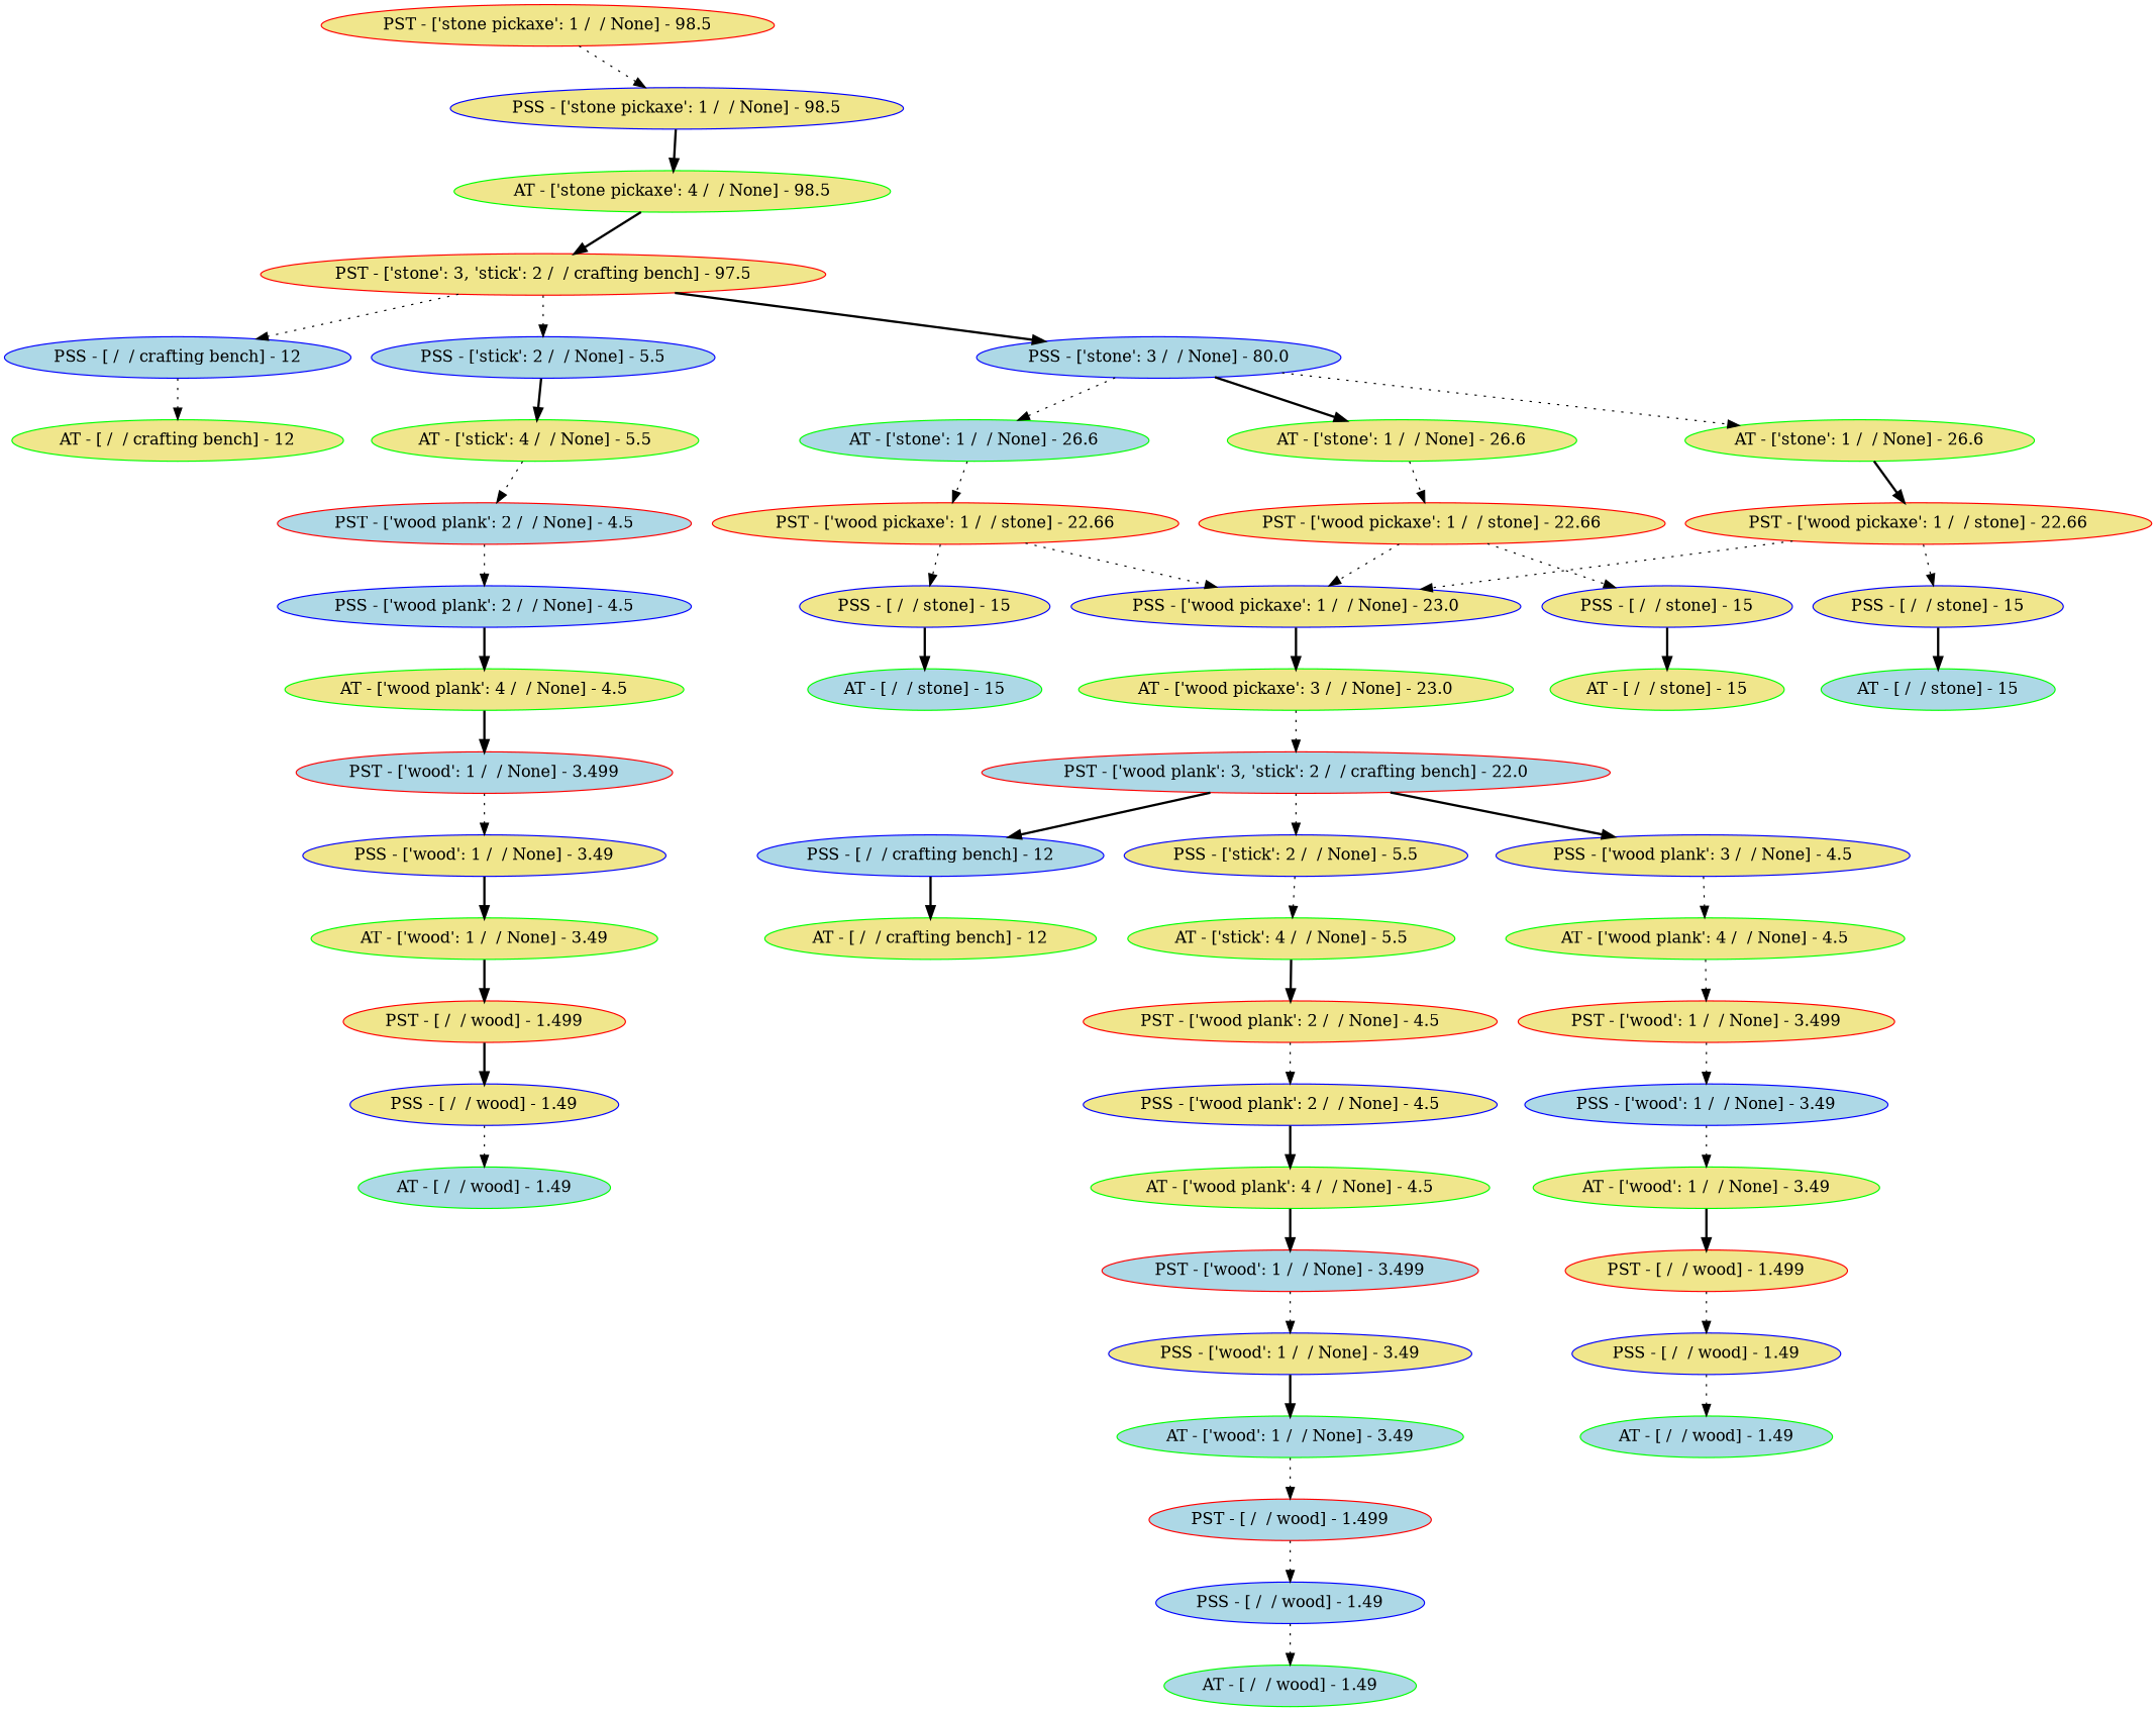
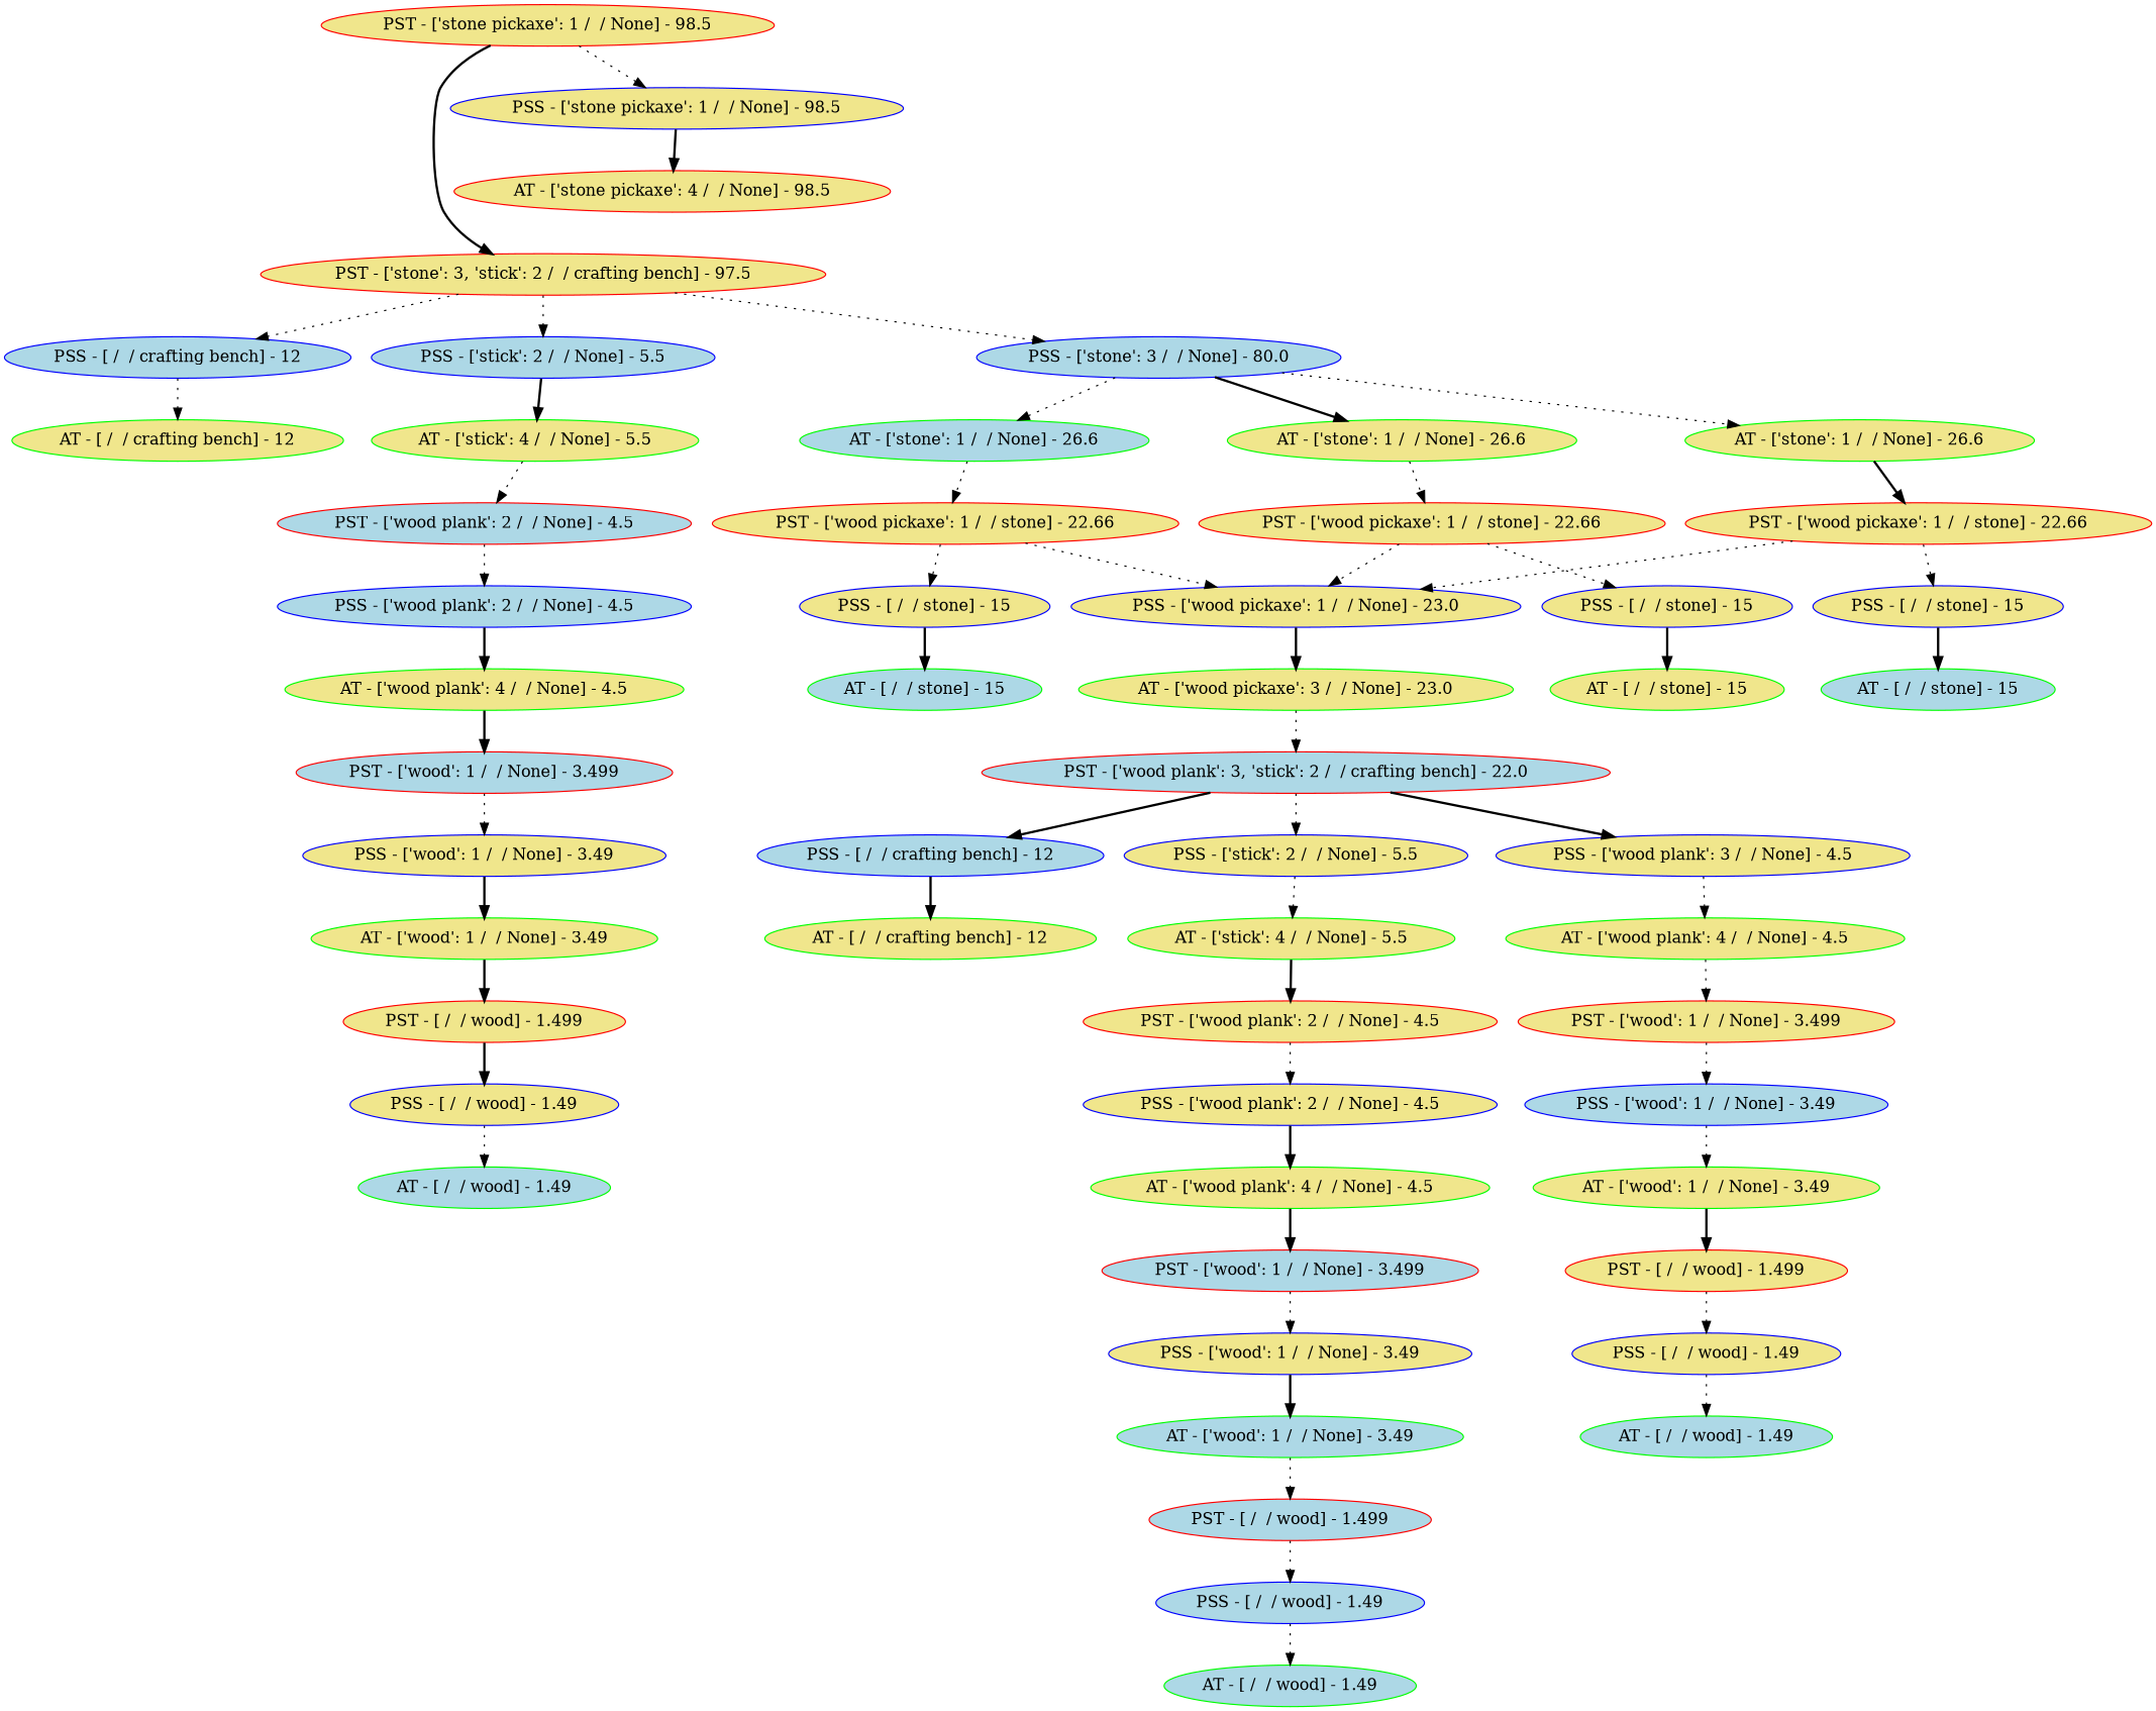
  digraph {
    node [color=green fillcolor=khaki style="unfilled,filled"]
    edge [style=dotted]
    n1 [color=red label="PST - ['stone pickaxe': 1 /  / None] - 98.5" style=filled]
    n2 [color=blue label="PSS - ['stone pickaxe': 1 /  / None] - 98.5" style=filled]
-   n3 [label="AT - ['stone pickaxe': 4 /  / None] - 98.5"]
+   n3 [color=red label="AT - ['stone pickaxe': 4 /  / None] - 98.5"]
    n4 [color=red label="PST - ['stone': 3, 'stick': 2 /  / crafting bench] - 97.5"]
    n5 [color=blue fillcolor=lightblue label="PSS - [ /  / crafting bench] - 12"]
    n6 [color=blue fillcolor=lightblue label="PSS - ['stick': 2 /  / None] - 5.5"]
    n7 [color=blue fillcolor=lightblue label="PSS - ['stone': 3 /  / None] - 80.0"]
    n8 [label="AT - [ /  / crafting bench] - 12" style=filled]
    n9 [label="AT - ['stick': 4 /  / None] - 5.5"]
    n10 [fillcolor=lightblue label="AT - ['stone': 1 /  / None] - 26.6"]
    n11 [label="AT - ['stone': 1 /  / None] - 26.6"]
    n12 [label="AT - ['stone': 1 /  / None] - 26.6"]
    n13 [color=red fillcolor=lightblue label="PST - ['wood plank': 2 /  / None] - 4.5"]
    n14 [color=red label="PST - ['wood pickaxe': 1 /  / stone] - 22.66"]
    n15 [color=red label="PST - ['wood pickaxe': 1 /  / stone] - 22.66"]
    n16 [color=red label="PST - ['wood pickaxe': 1 /  / stone] - 22.66"]
    n17 [color=blue fillcolor=lightblue label="PSS - ['wood plank': 2 /  / None] - 4.5"]
    n18 [color=blue label="PSS - [ /  / stone] - 15"]
    n19 [color=blue label="PSS - ['wood pickaxe': 1 /  / None] - 23.0" style=filled]
    n20 [color=blue label="PSS - [ /  / stone] - 15"]
    n21 [color=blue label="PSS - [ /  / stone] - 15"]
    n22 [label="AT - ['wood plank': 4 /  / None] - 4.5"]
    n23 [fillcolor=lightblue label="AT - [ /  / stone] - 15" style=filled]
    n24 [label="AT - ['wood pickaxe': 3 /  / None] - 23.0"]
    n25 [label="AT - [ /  / stone] - 15" style=filled]
    n26 [fillcolor=lightblue label="AT - [ /  / stone] - 15" style=filled]
    n27 [color=red fillcolor=lightblue label="PST - ['wood': 1 /  / None] - 3.499"]
    n28 [color=red fillcolor=lightblue label="PST - ['wood plank': 3, 'stick': 2 /  / crafting bench] - 22.0"]
    n29 [color=blue label="PSS - ['wood': 1 /  / None] - 3.49"]
    n30 [color=blue fillcolor=lightblue label="PSS - [ /  / crafting bench] - 12"]
    n31 [color=blue label="PSS - ['stick': 2 /  / None] - 5.5"]
    n32 [color=blue label="PSS - ['wood plank': 3 /  / None] - 4.5"]
    n33 [label="AT - ['wood': 1 /  / None] - 3.49"]
    n34 [label="AT - [ /  / crafting bench] - 12" style=filled]
    n35 [label="AT - ['stick': 4 /  / None] - 5.5"]
    n36 [label="AT - ['wood plank': 4 /  / None] - 4.5"]
    n37 [color=red label="PST - [ /  / wood] - 1.499"]
    n38 [color=red label="PST - ['wood plank': 2 /  / None] - 4.5"]
    n39 [color=red label="PST - ['wood': 1 /  / None] - 3.499"]
    n40 [color=blue label="PSS - [ /  / wood] - 1.49"]
    n41 [color=blue label="PSS - ['wood plank': 2 /  / None] - 4.5"]
    n42 [color=blue fillcolor=lightblue label="PSS - ['wood': 1 /  / None] - 3.49"]
    n43 [fillcolor=lightblue label="AT - [ /  / wood] - 1.49" style=filled]
    n44 [label="AT - ['wood plank': 4 /  / None] - 4.5"]
    n45 [label="AT - ['wood': 1 /  / None] - 3.49"]
    n46 [color=red fillcolor=lightblue label="PST - ['wood': 1 /  / None] - 3.499"]
    n47 [color=red label="PST - [ /  / wood] - 1.499"]
    n48 [color=blue label="PSS - ['wood': 1 /  / None] - 3.49"]
    n49 [color=blue label="PSS - [ /  / wood] - 1.49"]
    n50 [fillcolor=lightblue label="AT - ['wood': 1 /  / None] - 3.49"]
    n51 [fillcolor=lightblue label="AT - [ /  / wood] - 1.49" style=filled]
    n52 [color=red fillcolor=lightblue label="PST - [ /  / wood] - 1.499"]
    n53 [color=blue fillcolor=lightblue label="PSS - [ /  / wood] - 1.49"]
    n54 [fillcolor=lightblue label="AT - [ /  / wood] - 1.49" style=filled]
    n1 -> n2
    n2 -> n3 [style=bold]
-   n3 -> n4 [style=bold]
+   n1 -> n4 [style=bold]
    n4 -> n5
    n4 -> n6
-   n4 -> n7 [style=bold]
+   n4 -> n7
    n5 -> n8
    n6 -> n9 [style=bold]
    n7 -> n10
    n7 -> n11 [style=bold]
    n7 -> n12
    n9 -> n13
    n10 -> n14
    n11 -> n15
    n12 -> n16 [style=bold]
    n13 -> n17
    n14 -> n18
    n14 -> n19
    n15 -> n19
    n15 -> n20
    n16 -> n19
    n16 -> n21
    n17 -> n22 [style=bold]
    n18 -> n23 [style=bold]
    n19 -> n24 [style=bold]
    n20 -> n25 [style=bold]
    n21 -> n26 [style=bold]
    n22 -> n27 [style=bold]
    n24 -> n28
    n27 -> n29
    n28 -> n30 [style=bold]
    n28 -> n31
    n28 -> n32 [style=bold]
    n29 -> n33 [style=bold]
    n30 -> n34 [style=bold]
    n31 -> n35
    n32 -> n36
    n33 -> n37 [style=bold]
    n35 -> n38 [style=bold]
    n36 -> n39
    n37 -> n40 [style=bold]
    n38 -> n41
    n39 -> n42
    n40 -> n43
    n41 -> n44 [style=bold]
    n42 -> n45
    n44 -> n46 [style=bold]
    n45 -> n47 [style=bold]
    n46 -> n48
    n47 -> n49
    n48 -> n50 [style=bold]
    n49 -> n51
    n50 -> n52
    n52 -> n53
    n53 -> n54
  }
